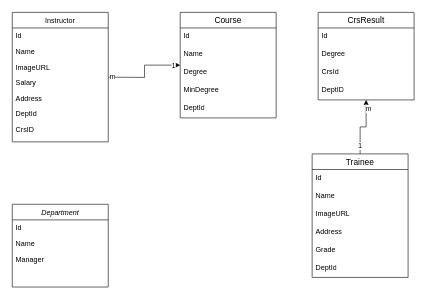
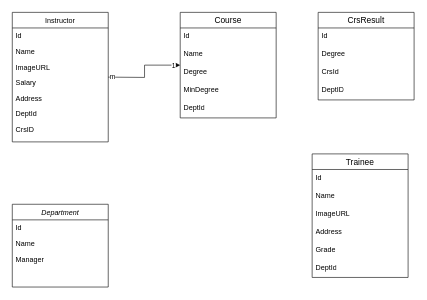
  <mxCell id="0" />
  <mxCell id="1" parent="0" />
  <mxCell id="2" value="Department" style="swimlane;fontStyle=2;align=center;verticalAlign=top;childLayout=stackLayout;horizontal=1;startSize=26;horizontalStack=0;resizeParent=1;resizeLast=0;collapsible=1;marginBottom=0;rounded=0;shadow=0;strokeWidth=1;" parent="1" vertex="1"><mxGeometry x="20" y="340" width="160" height="138" as="geometry"><mxRectangle x="230" y="140" width="160" height="26" as="alternateBounds" /></mxGeometry></mxCell>
  <mxCell id="3" value="Id    " style="text;align=left;verticalAlign=top;spacingLeft=4;spacingRight=4;overflow=hidden;rotatable=0;points=[[0,0.5],[1,0.5]];portConstraint=eastwest;" parent="2" vertex="1"><mxGeometry y="26" width="160" height="26" as="geometry" /></mxCell>
  <mxCell id="4" value="Name" style="text;align=left;verticalAlign=top;spacingLeft=4;spacingRight=4;overflow=hidden;rotatable=0;points=[[0,0.5],[1,0.5]];portConstraint=eastwest;rounded=0;shadow=0;html=0;" parent="2" vertex="1"><mxGeometry y="52" width="160" height="26" as="geometry" /></mxCell>
  <mxCell id="5" value="Manager" style="text;align=left;verticalAlign=top;spacingLeft=4;spacingRight=4;overflow=hidden;rotatable=0;points=[[0,0.5],[1,0.5]];portConstraint=eastwest;rounded=0;shadow=0;html=0;" parent="2" vertex="1"><mxGeometry y="78" width="160" height="26" as="geometry" /></mxCell>
  <mxCell id="6" style="edgeStyle=orthogonalEdgeStyle;rounded=0;orthogonalLoop=1;jettySize=auto;html=1;" edge="1" parent="1" target="17"><mxGeometry relative="1" as="geometry"><mxPoint x="180" y="128" as="sourcePoint" /></mxGeometry></mxCell>
  <mxCell id="7" value="m" style="edgeLabel;html=1;align=center;verticalAlign=middle;resizable=0;points=[];" vertex="1" connectable="0" parent="6"><mxGeometry x="-0.911" y="2" relative="1" as="geometry"><mxPoint as="offset" /></mxGeometry></mxCell>
  <mxCell id="8" value="1" style="edgeLabel;html=1;align=center;verticalAlign=middle;resizable=0;points=[];" vertex="1" connectable="0" parent="6"><mxGeometry x="0.843" relative="1" as="geometry"><mxPoint as="offset" /></mxGeometry></mxCell>
  <mxCell id="9" value="Instructor" style="swimlane;fontStyle=0;align=center;verticalAlign=top;childLayout=stackLayout;horizontal=1;startSize=26;horizontalStack=0;resizeParent=1;resizeLast=0;collapsible=1;marginBottom=0;rounded=0;shadow=0;strokeWidth=1;" parent="1" vertex="1"><mxGeometry x="20" y="20" width="160" height="216" as="geometry"><mxRectangle x="550" y="140" width="160" height="26" as="alternateBounds" /></mxGeometry></mxCell>
  <mxCell id="10" value="Id" style="text;align=left;verticalAlign=top;spacingLeft=4;spacingRight=4;overflow=hidden;rotatable=0;points=[[0,0.5],[1,0.5]];portConstraint=eastwest;" parent="9" vertex="1"><mxGeometry y="26" width="160" height="26" as="geometry" /></mxCell>
  <mxCell id="11" value="Name" style="text;align=left;verticalAlign=top;spacingLeft=4;spacingRight=4;overflow=hidden;rotatable=0;points=[[0,0.5],[1,0.5]];portConstraint=eastwest;rounded=0;shadow=0;html=0;" parent="9" vertex="1"><mxGeometry y="52" width="160" height="26" as="geometry" /></mxCell>
  <mxCell id="12" value="ImageURL" style="text;align=left;verticalAlign=top;spacingLeft=4;spacingRight=4;overflow=hidden;rotatable=0;points=[[0,0.5],[1,0.5]];portConstraint=eastwest;rounded=0;shadow=0;html=0;" parent="9" vertex="1"><mxGeometry y="78" width="160" height="26" as="geometry" /></mxCell>
  <mxCell id="13" value="Salary" style="text;align=left;verticalAlign=top;spacingLeft=4;spacingRight=4;overflow=hidden;rotatable=0;points=[[0,0.5],[1,0.5]];portConstraint=eastwest;rounded=0;shadow=0;html=0;" parent="9" vertex="1"><mxGeometry y="104" width="160" height="26" as="geometry" /></mxCell>
  <mxCell id="14" value="Address" style="text;align=left;verticalAlign=top;spacingLeft=4;spacingRight=4;overflow=hidden;rotatable=0;points=[[0,0.5],[1,0.5]];portConstraint=eastwest;rounded=0;shadow=0;html=0;" parent="9" vertex="1"><mxGeometry y="130" width="160" height="26" as="geometry" /></mxCell>
  <mxCell id="15" value="DeptId" style="text;align=left;verticalAlign=top;spacingLeft=4;spacingRight=4;overflow=hidden;rotatable=0;points=[[0,0.5],[1,0.5]];portConstraint=eastwest;rounded=0;shadow=0;html=0;" vertex="1" parent="9"><mxGeometry y="156" width="160" height="26" as="geometry" /></mxCell>
  <mxCell id="16" value="CrsID" style="text;align=left;verticalAlign=top;spacingLeft=4;spacingRight=4;overflow=hidden;rotatable=0;points=[[0,0.5],[1,0.5]];portConstraint=eastwest;rounded=0;shadow=0;html=0;" vertex="1" parent="9"><mxGeometry y="182" width="160" height="26" as="geometry" /></mxCell>
  <mxCell id="17" value="Course" style="swimlane;fontStyle=0;childLayout=stackLayout;horizontal=1;startSize=26;horizontalStack=0;resizeParent=1;resizeParentMax=0;resizeLast=0;collapsible=1;marginBottom=0;align=center;fontSize=14;" vertex="1" parent="1"><mxGeometry x="300" y="20" width="160" height="176" as="geometry" /></mxCell>
  <mxCell id="18" value="Id" style="text;strokeColor=none;fillColor=none;spacingLeft=4;spacingRight=4;overflow=hidden;rotatable=0;points=[[0,0.5],[1,0.5]];portConstraint=eastwest;fontSize=12;whiteSpace=wrap;html=1;" vertex="1" parent="17"><mxGeometry y="26" width="160" height="30" as="geometry" /></mxCell>
  <mxCell id="19" value="Name" style="text;strokeColor=none;fillColor=none;spacingLeft=4;spacingRight=4;overflow=hidden;rotatable=0;points=[[0,0.5],[1,0.5]];portConstraint=eastwest;fontSize=12;whiteSpace=wrap;html=1;" vertex="1" parent="17"><mxGeometry y="56" width="160" height="30" as="geometry" /></mxCell>
  <mxCell id="20" value="Degree" style="text;strokeColor=none;fillColor=none;spacingLeft=4;spacingRight=4;overflow=hidden;rotatable=0;points=[[0,0.5],[1,0.5]];portConstraint=eastwest;fontSize=12;whiteSpace=wrap;html=1;" vertex="1" parent="17"><mxGeometry y="86" width="160" height="30" as="geometry" /></mxCell>
  <mxCell id="21" value="MinDegree" style="text;strokeColor=none;fillColor=none;spacingLeft=4;spacingRight=4;overflow=hidden;rotatable=0;points=[[0,0.5],[1,0.5]];portConstraint=eastwest;fontSize=12;whiteSpace=wrap;html=1;" vertex="1" parent="17"><mxGeometry y="116" width="160" height="30" as="geometry" /></mxCell>
  <mxCell id="22" value="DeptId" style="text;strokeColor=none;fillColor=none;spacingLeft=4;spacingRight=4;overflow=hidden;rotatable=0;points=[[0,0.5],[1,0.5]];portConstraint=eastwest;fontSize=12;whiteSpace=wrap;html=1;" vertex="1" parent="17"><mxGeometry y="146" width="160" height="30" as="geometry" /></mxCell>
  <mxCell id="23" value="CrsResult" style="swimlane;fontStyle=0;childLayout=stackLayout;horizontal=1;startSize=26;horizontalStack=0;resizeParent=1;resizeParentMax=0;resizeLast=0;collapsible=1;marginBottom=0;align=center;fontSize=14;" vertex="1" parent="1"><mxGeometry x="530" y="20" width="160" height="146" as="geometry" /></mxCell>
  <mxCell id="24" value="Id" style="text;strokeColor=none;fillColor=none;spacingLeft=4;spacingRight=4;overflow=hidden;rotatable=0;points=[[0,0.5],[1,0.5]];portConstraint=eastwest;fontSize=12;whiteSpace=wrap;html=1;" vertex="1" parent="23"><mxGeometry y="26" width="160" height="30" as="geometry" /></mxCell>
  <mxCell id="25" value="Degree" style="text;strokeColor=none;fillColor=none;spacingLeft=4;spacingRight=4;overflow=hidden;rotatable=0;points=[[0,0.5],[1,0.5]];portConstraint=eastwest;fontSize=12;whiteSpace=wrap;html=1;" vertex="1" parent="23"><mxGeometry y="56" width="160" height="30" as="geometry" /></mxCell>
  <mxCell id="26" value="CrsId" style="text;strokeColor=none;fillColor=none;spacingLeft=4;spacingRight=4;overflow=hidden;rotatable=0;points=[[0,0.5],[1,0.5]];portConstraint=eastwest;fontSize=12;whiteSpace=wrap;html=1;" vertex="1" parent="23"><mxGeometry y="86" width="160" height="30" as="geometry" /></mxCell>
  <mxCell id="27" value="DeptID" style="text;strokeColor=none;fillColor=none;spacingLeft=4;spacingRight=4;overflow=hidden;rotatable=0;points=[[0,0.5],[1,0.5]];portConstraint=eastwest;fontSize=12;whiteSpace=wrap;html=1;" vertex="1" parent="23"><mxGeometry y="116" width="160" height="30" as="geometry" /></mxCell>
- <mxCell id="28" style="edgeStyle=orthogonalEdgeStyle;rounded=0;orthogonalLoop=1;jettySize=auto;html=1;" edge="1" parent="1" source="31" target="23"><mxGeometry relative="1" as="geometry" /></mxCell>
- <mxCell id="29" value="1" style="edgeLabel;html=1;align=center;verticalAlign=middle;resizable=0;points=[];" vertex="1" connectable="0" parent="28"><mxGeometry x="-0.72" y="1" relative="1" as="geometry"><mxPoint as="offset" /></mxGeometry></mxCell>
- <mxCell id="30" value="m" style="edgeLabel;html=1;align=center;verticalAlign=middle;resizable=0;points=[];" vertex="1" connectable="0" parent="28"><mxGeometry x="0.711" y="-3" relative="1" as="geometry"><mxPoint as="offset" /></mxGeometry></mxCell>
  <mxCell id="31" value="Trainee" style="swimlane;fontStyle=0;childLayout=stackLayout;horizontal=1;startSize=26;horizontalStack=0;resizeParent=1;resizeParentMax=0;resizeLast=0;collapsible=1;marginBottom=0;align=center;fontSize=14;" vertex="1" parent="1"><mxGeometry x="520" y="256" width="160" height="206" as="geometry" /></mxCell>
  <mxCell id="32" value="Id" style="text;strokeColor=none;fillColor=none;spacingLeft=4;spacingRight=4;overflow=hidden;rotatable=0;points=[[0,0.5],[1,0.5]];portConstraint=eastwest;fontSize=12;whiteSpace=wrap;html=1;" vertex="1" parent="31"><mxGeometry y="26" width="160" height="30" as="geometry" /></mxCell>
  <mxCell id="33" value="Name" style="text;strokeColor=none;fillColor=none;spacingLeft=4;spacingRight=4;overflow=hidden;rotatable=0;points=[[0,0.5],[1,0.5]];portConstraint=eastwest;fontSize=12;whiteSpace=wrap;html=1;" vertex="1" parent="31"><mxGeometry y="56" width="160" height="30" as="geometry" /></mxCell>
  <mxCell id="34" value="ImageURL" style="text;strokeColor=none;fillColor=none;spacingLeft=4;spacingRight=4;overflow=hidden;rotatable=0;points=[[0,0.5],[1,0.5]];portConstraint=eastwest;fontSize=12;whiteSpace=wrap;html=1;" vertex="1" parent="31"><mxGeometry y="86" width="160" height="30" as="geometry" /></mxCell>
  <mxCell id="35" value="Address" style="text;strokeColor=none;fillColor=none;spacingLeft=4;spacingRight=4;overflow=hidden;rotatable=0;points=[[0,0.5],[1,0.5]];portConstraint=eastwest;fontSize=12;whiteSpace=wrap;html=1;" vertex="1" parent="31"><mxGeometry y="116" width="160" height="30" as="geometry" /></mxCell>
  <mxCell id="36" value="Grade" style="text;strokeColor=none;fillColor=none;spacingLeft=4;spacingRight=4;overflow=hidden;rotatable=0;points=[[0,0.5],[1,0.5]];portConstraint=eastwest;fontSize=12;whiteSpace=wrap;html=1;" vertex="1" parent="31"><mxGeometry y="146" width="160" height="30" as="geometry" /></mxCell>
  <mxCell id="37" value="DeptId" style="text;strokeColor=none;fillColor=none;spacingLeft=4;spacingRight=4;overflow=hidden;rotatable=0;points=[[0,0.5],[1,0.5]];portConstraint=eastwest;fontSize=12;whiteSpace=wrap;html=1;" vertex="1" parent="31"><mxGeometry y="176" width="160" height="30" as="geometry" /></mxCell>
